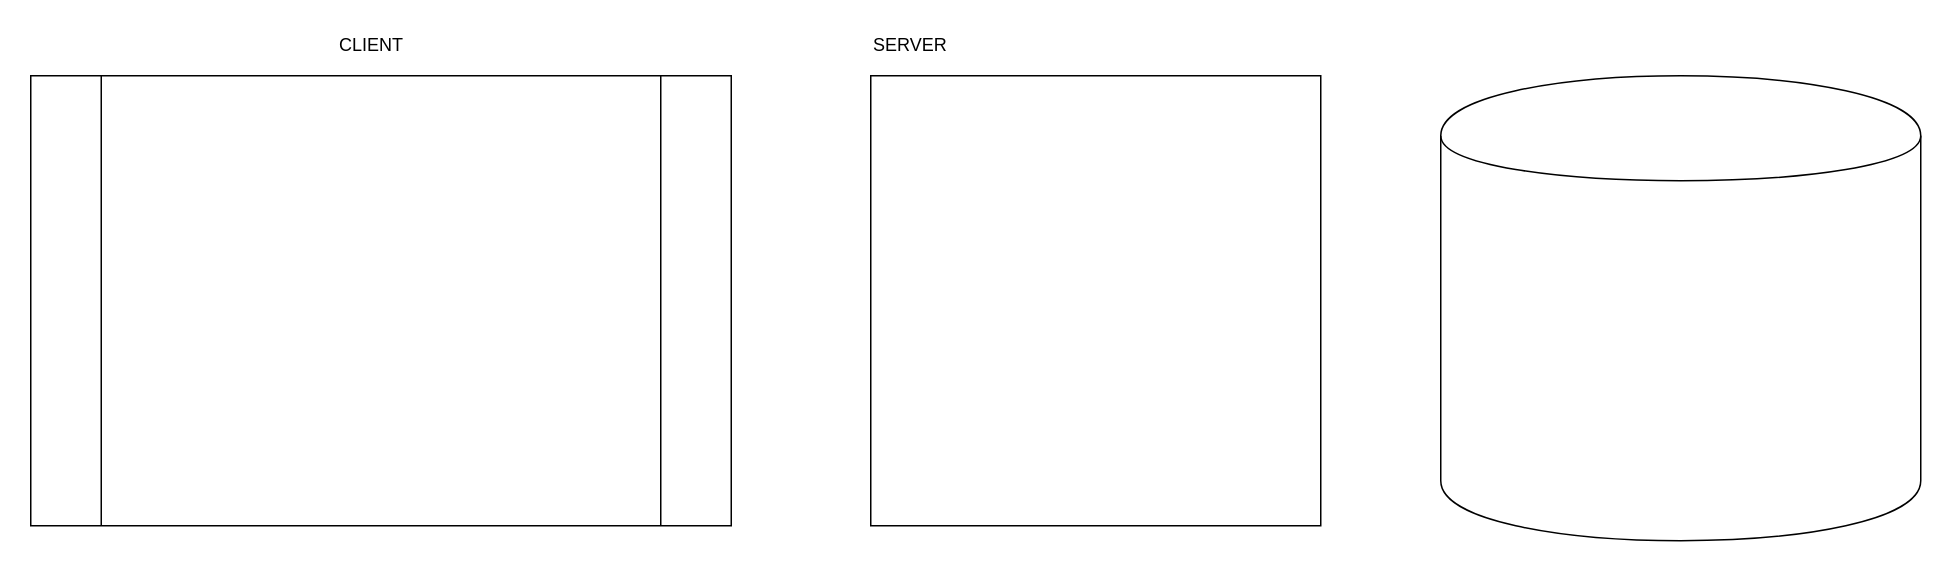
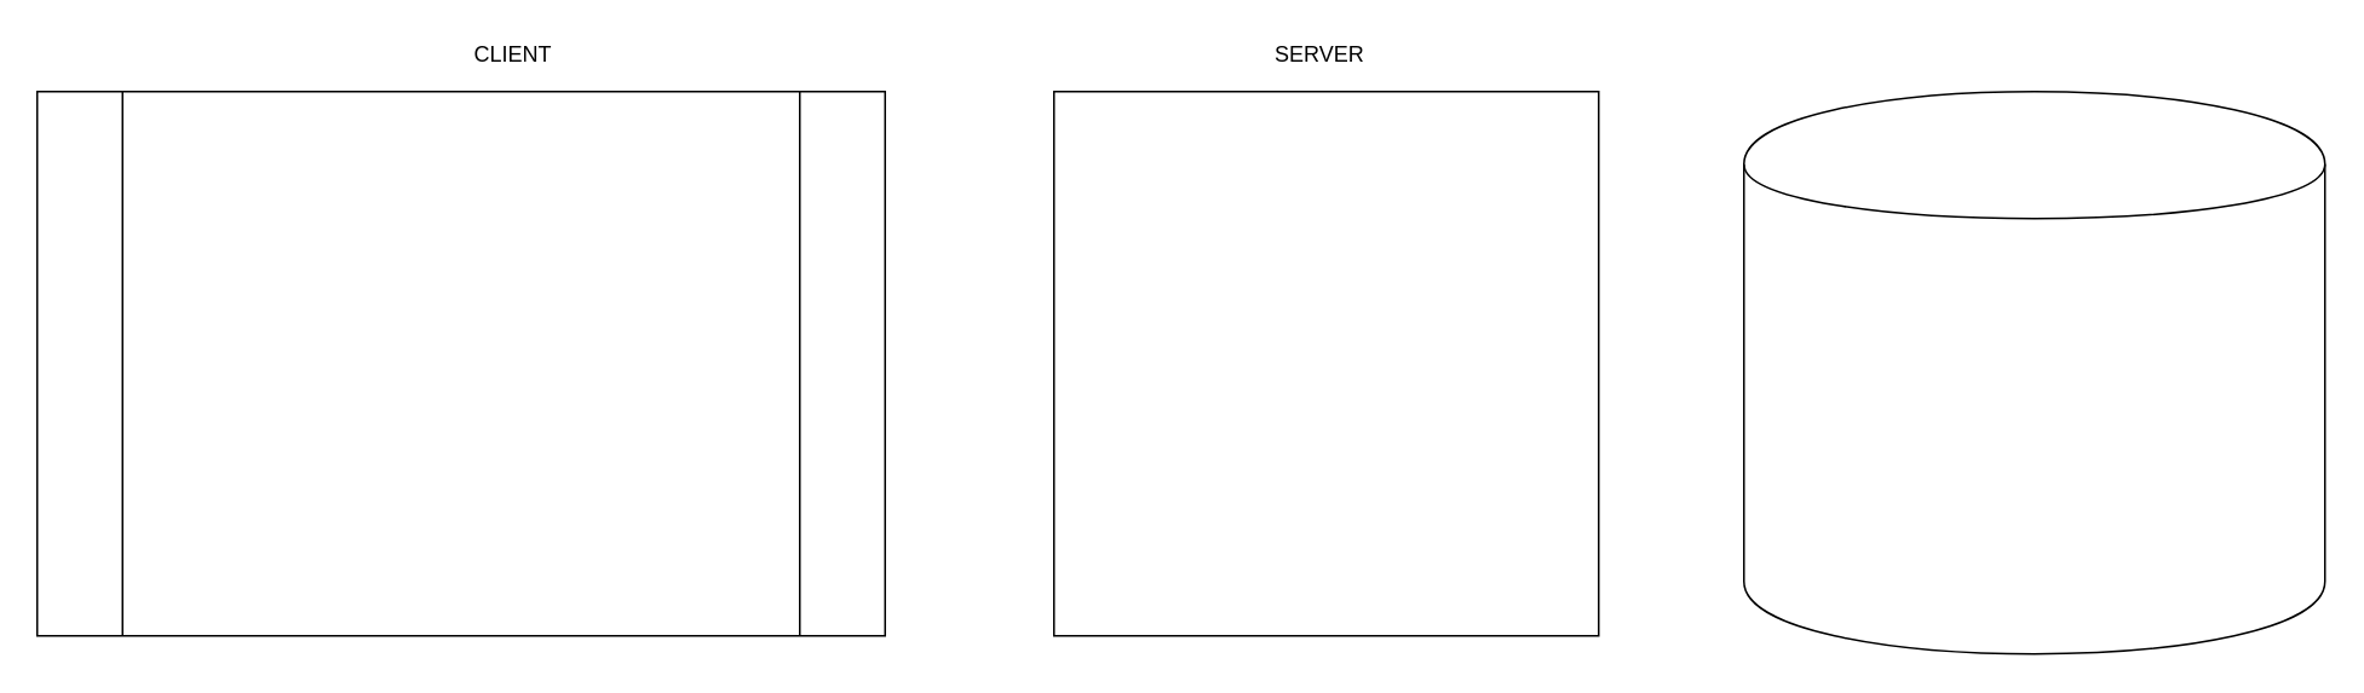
  <mxCell id="0" />
  <mxCell id="1" parent="0" />
  <mxCell id="2" value="" style="whiteSpace=wrap;html=1;aspect=fixed;" vertex="1" parent="1"><mxGeometry x="580" y="50" width="300" height="300" as="geometry" /></mxCell>
  <mxCell id="3" value="" style="shape=cylinder;whiteSpace=wrap;html=1;boundedLbl=1;backgroundOutline=1;" vertex="1" parent="1"><mxGeometry x="960" y="50" width="320" height="310" as="geometry" /></mxCell>
  <mxCell id="4" value="" style="shape=process;whiteSpace=wrap;html=1;backgroundOutline=1;" vertex="1" parent="1"><mxGeometry x="20" y="50" width="467" height="300" as="geometry" /></mxCell>
- <mxCell id="5" value="CLIENT" style="text;html=1;resizable=0;points=[];autosize=1;align=left;verticalAlign=top;spacingTop=-4;" vertex="1" parent="1"><mxGeometry x="223.5" y="20" width="60" height="20" as="geometry" /></mxCell>
- <mxCell id="6" value="SERVER" style="text;html=1;resizable=0;points=[];autosize=1;align=left;verticalAlign=top;spacingTop=-4;" vertex="1" parent="1"><mxGeometry x="580" y="20" width="60" height="20" as="geometry" /></mxCell>
+ <mxCell id="5" value="CLIENT" style="text;html=1;resizable=0;points=[];autosize=1;align=left;verticalAlign=top;spacingTop=-4;" vertex="1" parent="1"><mxGeometry x="258.5" y="20" width="60" height="20" as="geometry" /></mxCell>
+ <mxCell id="6" value="SERVER" style="text;html=1;resizable=0;points=[];autosize=1;align=left;verticalAlign=top;spacingTop=-4;" vertex="1" parent="1"><mxGeometry x="700" y="20" width="60" height="20" as="geometry" /></mxCell>
